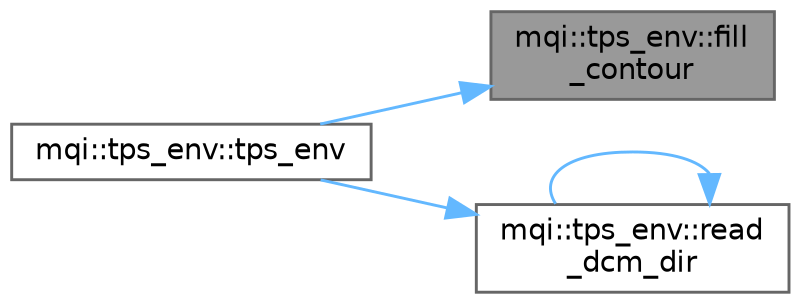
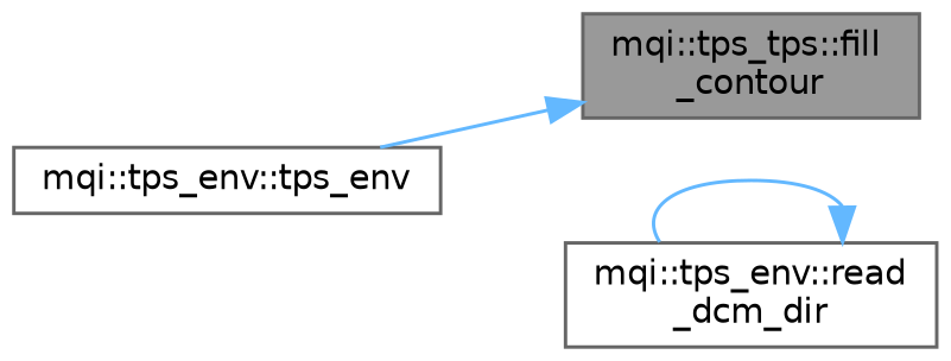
  digraph {
    rankdir=RL
    node [color=grey40 fillcolor=white fontname=Helvetica fontsize=10 shape=box style=filled]
    edge [color=steelblue1 dir=back fontname=Helvetica fontsize=10 labelfontname=Helvetica labelfontsize=10 style=solid]
-   n1 [color=gray40 fillcolor=grey60 fontcolor=black height=0.2 label="mqi::tps_env::fill\l_contour" width=0.4]
+   n1 [color=gray40 fillcolor=grey60 fontcolor=black height=0.2 label="mqi::tps_tps::fill\l_contour" width=0.4]
    n2 [height=0.2 label="mqi::tps_env::tps_env" width=0.4]
    n3 [height=0.2 label="mqi::tps_env::read\l_dcm_dir" width=0.4]
    n1 -> n2
-   n3 -> n2
    n3 -> n3
  }
